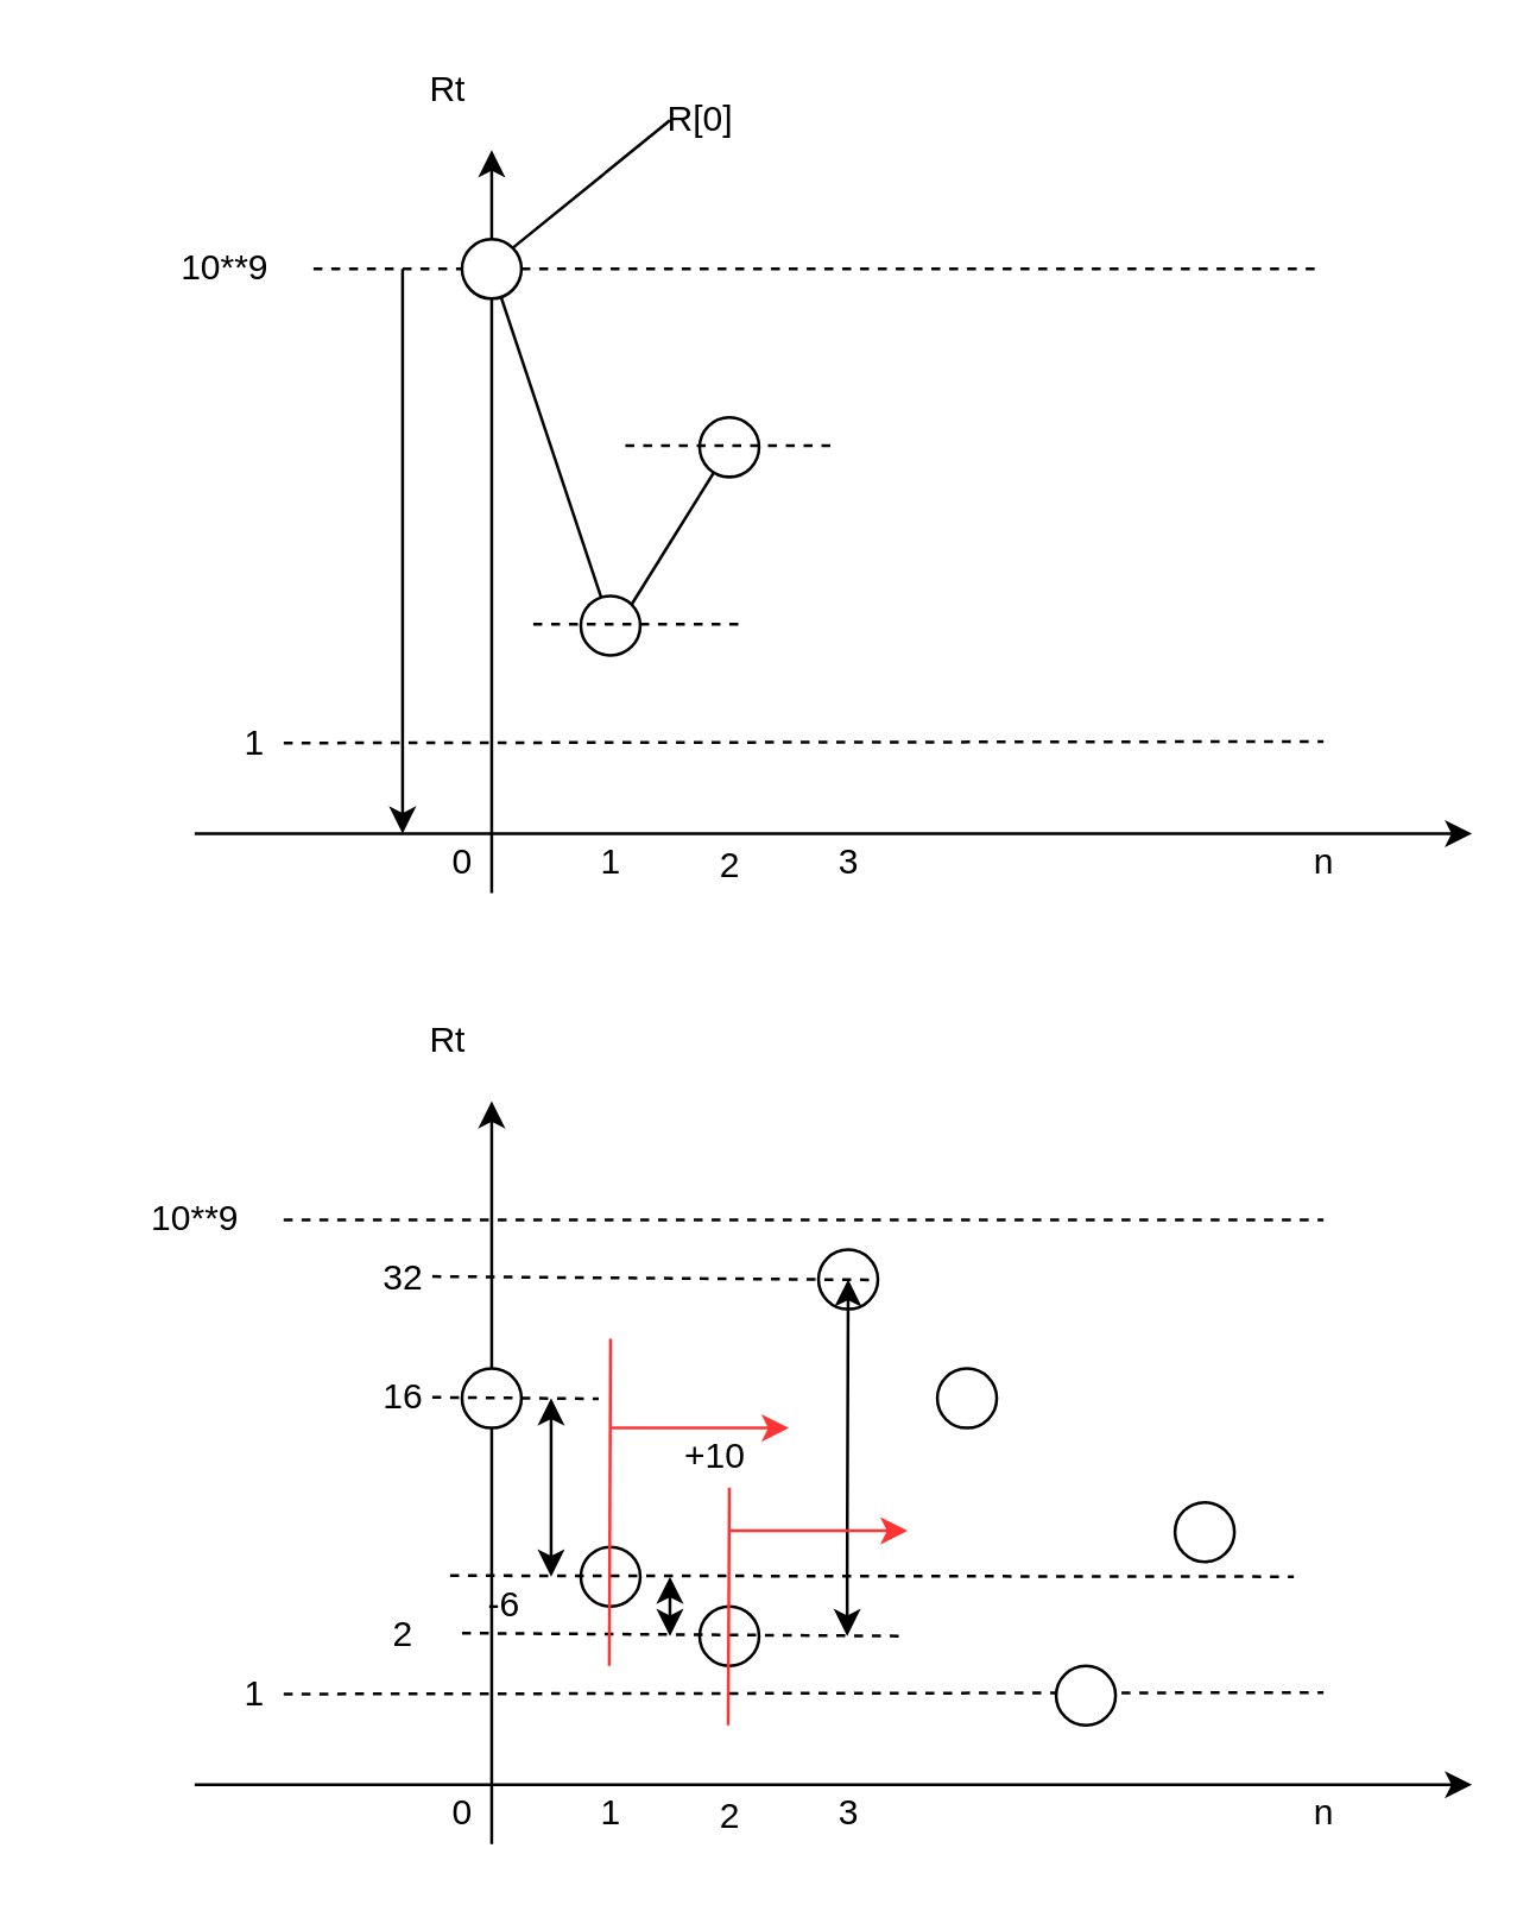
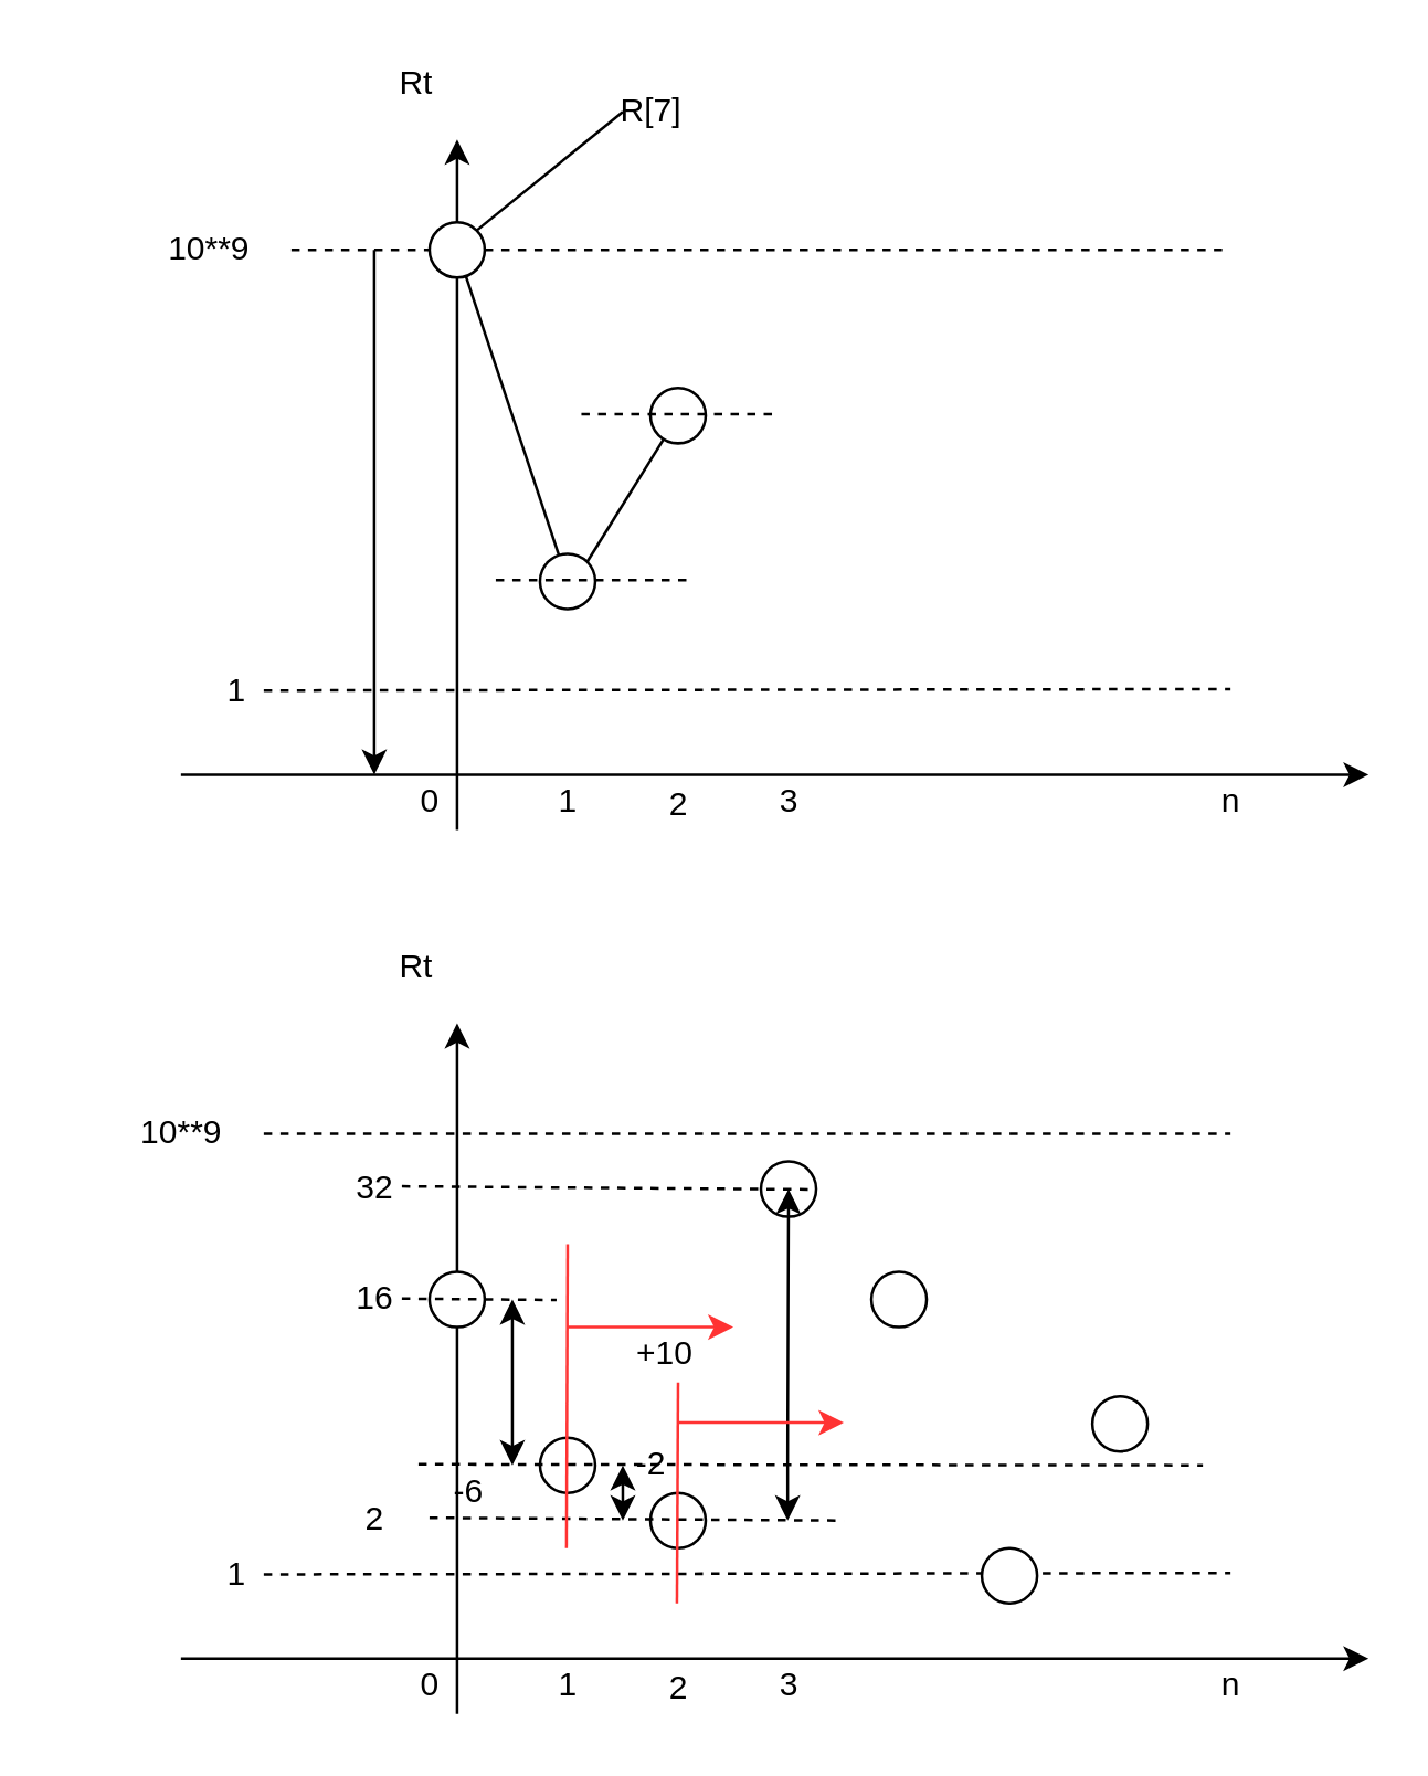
  <mxCell id="0" />
  <mxCell id="1" parent="0" />
  <mxCell id="2" value="" style="group" vertex="1" connectable="0" parent="1"><mxGeometry x="20" y="20" width="475" height="601" as="geometry" /></mxCell>
  <mxCell id="3" value="" style="endArrow=classic;html=1;" edge="1" parent="2"><mxGeometry width="50" height="50" relative="1" as="geometry"><mxPoint x="145" y="280" as="sourcePoint" /><mxPoint x="145" y="30" as="targetPoint" /></mxGeometry></mxCell>
  <mxCell id="4" value="" style="endArrow=classic;html=1;" edge="1" parent="2"><mxGeometry width="50" height="50" relative="1" as="geometry"><mxPoint x="45" y="260" as="sourcePoint" /><mxPoint x="475" y="260" as="targetPoint" /></mxGeometry></mxCell>
  <mxCell id="5" value="n" style="text;html=1;align=center;verticalAlign=middle;resizable=0;points=[];autosize=1;" vertex="1" parent="2"><mxGeometry x="415" y="260" width="20" height="20" as="geometry" /></mxCell>
  <mxCell id="6" value="Rt" style="text;html=1;align=center;verticalAlign=middle;resizable=0;points=[];autosize=1;" vertex="1" parent="2"><mxGeometry x="115" width="30" height="20" as="geometry" /></mxCell>
  <mxCell id="7" value="0" style="text;html=1;align=center;verticalAlign=middle;resizable=0;points=[];autosize=1;" vertex="1" parent="2"><mxGeometry x="125" y="260" width="20" height="20" as="geometry" /></mxCell>
  <mxCell id="8" value="1&lt;br&gt;" style="text;html=1;align=center;verticalAlign=middle;resizable=0;points=[];autosize=1;" vertex="1" parent="2"><mxGeometry x="175" y="260" width="20" height="20" as="geometry" /></mxCell>
  <mxCell id="9" value="2" style="text;html=1;align=center;verticalAlign=middle;resizable=0;points=[];autosize=1;" vertex="1" parent="2"><mxGeometry x="215" y="261" width="20" height="20" as="geometry" /></mxCell>
  <mxCell id="10" value="3" style="text;html=1;align=center;verticalAlign=middle;resizable=0;points=[];autosize=1;" vertex="1" parent="2"><mxGeometry x="255" y="260" width="20" height="20" as="geometry" /></mxCell>
  <mxCell id="11" value="" style="endArrow=none;html=1;" edge="1" parent="2"><mxGeometry width="50" height="50" relative="1" as="geometry"><mxPoint x="145" y="70" as="sourcePoint" /><mxPoint x="185" y="190" as="targetPoint" /></mxGeometry></mxCell>
  <mxCell id="12" value="" style="endArrow=none;dashed=1;html=1;" edge="1" parent="2" source="14"><mxGeometry width="50" height="50" relative="1" as="geometry"><mxPoint x="125" y="70" as="sourcePoint" /><mxPoint x="425" y="70" as="targetPoint" /></mxGeometry></mxCell>
  <mxCell id="13" value="10**9" style="text;html=1;align=center;verticalAlign=middle;resizable=0;points=[];autosize=1;" vertex="1" parent="2"><mxGeometry x="35" y="60" width="40" height="20" as="geometry" /></mxCell>
  <mxCell id="14" value="" style="ellipse;whiteSpace=wrap;html=1;aspect=fixed;" vertex="1" parent="2"><mxGeometry x="135" y="60" width="20" height="20" as="geometry" /></mxCell>
  <mxCell id="15" value="" style="endArrow=none;dashed=1;html=1;" edge="1" parent="2" target="14"><mxGeometry width="50" height="50" relative="1" as="geometry"><mxPoint x="85" y="70" as="sourcePoint" /><mxPoint x="415" y="70" as="targetPoint" /></mxGeometry></mxCell>
  <mxCell id="16" value="" style="endArrow=classic;html=1;" edge="1" parent="2"><mxGeometry width="50" height="50" relative="1" as="geometry"><mxPoint x="115" y="70" as="sourcePoint" /><mxPoint x="115" y="260" as="targetPoint" /></mxGeometry></mxCell>
  <mxCell id="17" value="1" style="text;html=1;align=center;verticalAlign=middle;resizable=0;points=[];autosize=1;" vertex="1" parent="2"><mxGeometry x="55" y="220" width="20" height="20" as="geometry" /></mxCell>
  <mxCell id="18" value="" style="endArrow=none;dashed=1;html=1;" edge="1" parent="2"><mxGeometry width="50" height="50" relative="1" as="geometry"><mxPoint x="75" y="229.5" as="sourcePoint" /><mxPoint x="425" y="229" as="targetPoint" /></mxGeometry></mxCell>
  <mxCell id="19" value="" style="endArrow=none;html=1;exitX=1;exitY=0;exitDx=0;exitDy=0;" edge="1" parent="2" source="14"><mxGeometry width="50" height="50" relative="1" as="geometry"><mxPoint x="155" y="70" as="sourcePoint" /><mxPoint x="205" y="20" as="targetPoint" /></mxGeometry></mxCell>
- <mxCell id="20" value="R[0]" style="text;html=1;align=center;verticalAlign=middle;resizable=0;points=[];autosize=1;" vertex="1" parent="2"><mxGeometry x="195" y="10" width="40" height="20" as="geometry" /></mxCell>
+ <mxCell id="20" value="R[7]" style="text;html=1;align=center;verticalAlign=middle;resizable=0;points=[];autosize=1;" vertex="1" parent="2"><mxGeometry x="195" y="10" width="40" height="20" as="geometry" /></mxCell>
  <mxCell id="21" value="" style="ellipse;whiteSpace=wrap;html=1;aspect=fixed;" vertex="1" parent="2"><mxGeometry x="175" y="180" width="20" height="20" as="geometry" /></mxCell>
  <mxCell id="22" value="" style="endArrow=none;html=1;exitX=1;exitY=0;exitDx=0;exitDy=0;" edge="1" parent="2" source="23"><mxGeometry width="50" height="50" relative="1" as="geometry"><mxPoint x="195" y="190" as="sourcePoint" /><mxPoint x="225" y="130" as="targetPoint" /></mxGeometry></mxCell>
  <mxCell id="23" value="" style="ellipse;whiteSpace=wrap;html=1;aspect=fixed;" vertex="1" parent="2"><mxGeometry x="215" y="120" width="20" height="20" as="geometry" /></mxCell>
  <mxCell id="24" value="" style="endArrow=none;html=1;exitX=1;exitY=0;exitDx=0;exitDy=0;" edge="1" parent="2" source="21" target="23"><mxGeometry width="50" height="50" relative="1" as="geometry"><mxPoint x="192.071" y="182.929" as="sourcePoint" /><mxPoint x="225" y="130" as="targetPoint" /></mxGeometry></mxCell>
  <mxCell id="25" value="" style="endArrow=none;dashed=1;html=1;" edge="1" parent="2"><mxGeometry width="50" height="50" relative="1" as="geometry"><mxPoint x="159" y="189.5" as="sourcePoint" /><mxPoint x="229" y="189.5" as="targetPoint" /></mxGeometry></mxCell>
  <mxCell id="26" value="" style="endArrow=none;dashed=1;html=1;" edge="1" parent="2"><mxGeometry width="50" height="50" relative="1" as="geometry"><mxPoint x="190" y="129.5" as="sourcePoint" /><mxPoint x="260" y="129.5" as="targetPoint" /></mxGeometry></mxCell>
  <mxCell id="27" value="" style="endArrow=classic;html=1;" edge="1" parent="2"><mxGeometry width="50" height="50" relative="1" as="geometry"><mxPoint x="145" y="600" as="sourcePoint" /><mxPoint x="145" y="350" as="targetPoint" /></mxGeometry></mxCell>
  <mxCell id="28" value="" style="endArrow=classic;html=1;" edge="1" parent="2"><mxGeometry width="50" height="50" relative="1" as="geometry"><mxPoint x="45" y="580" as="sourcePoint" /><mxPoint x="475" y="580" as="targetPoint" /></mxGeometry></mxCell>
  <mxCell id="29" value="n" style="text;html=1;align=center;verticalAlign=middle;resizable=0;points=[];autosize=1;" vertex="1" parent="2"><mxGeometry x="415" y="580" width="20" height="20" as="geometry" /></mxCell>
  <mxCell id="30" value="Rt" style="text;html=1;align=center;verticalAlign=middle;resizable=0;points=[];autosize=1;" vertex="1" parent="2"><mxGeometry x="115" y="320" width="30" height="20" as="geometry" /></mxCell>
  <mxCell id="31" value="0" style="text;html=1;align=center;verticalAlign=middle;resizable=0;points=[];autosize=1;" vertex="1" parent="2"><mxGeometry x="125" y="580" width="20" height="20" as="geometry" /></mxCell>
  <mxCell id="32" value="1&lt;br&gt;" style="text;html=1;align=center;verticalAlign=middle;resizable=0;points=[];autosize=1;" vertex="1" parent="2"><mxGeometry x="175" y="580" width="20" height="20" as="geometry" /></mxCell>
  <mxCell id="33" value="2" style="text;html=1;align=center;verticalAlign=middle;resizable=0;points=[];autosize=1;" vertex="1" parent="2"><mxGeometry x="215" y="581" width="20" height="20" as="geometry" /></mxCell>
  <mxCell id="34" value="3" style="text;html=1;align=center;verticalAlign=middle;resizable=0;points=[];autosize=1;" vertex="1" parent="2"><mxGeometry x="255" y="580" width="20" height="20" as="geometry" /></mxCell>
  <mxCell id="35" value="" style="endArrow=none;dashed=1;html=1;" edge="1" parent="2"><mxGeometry width="50" height="50" relative="1" as="geometry"><mxPoint x="75" y="390" as="sourcePoint" /><mxPoint x="425" y="390" as="targetPoint" /></mxGeometry></mxCell>
  <mxCell id="36" value="10**9" style="text;html=1;align=center;verticalAlign=middle;resizable=0;points=[];autosize=1;" vertex="1" parent="2"><mxGeometry x="25" y="380" width="40" height="20" as="geometry" /></mxCell>
  <mxCell id="37" value="1" style="text;html=1;align=center;verticalAlign=middle;resizable=0;points=[];autosize=1;" vertex="1" parent="2"><mxGeometry x="55" y="540" width="20" height="20" as="geometry" /></mxCell>
  <mxCell id="38" value="" style="endArrow=none;dashed=1;html=1;" edge="1" parent="2"><mxGeometry width="50" height="50" relative="1" as="geometry"><mxPoint x="75" y="549.5" as="sourcePoint" /><mxPoint x="425" y="549" as="targetPoint" /></mxGeometry></mxCell>
  <mxCell id="39" value="" style="ellipse;whiteSpace=wrap;html=1;aspect=fixed;" vertex="1" parent="2"><mxGeometry x="135" y="440" width="20" height="20" as="geometry" /></mxCell>
  <mxCell id="40" value="" style="endArrow=none;dashed=1;html=1;" edge="1" parent="2"><mxGeometry width="50" height="50" relative="1" as="geometry"><mxPoint x="125" y="449.66" as="sourcePoint" /><mxPoint x="181" y="450.16" as="targetPoint" /></mxGeometry></mxCell>
  <mxCell id="41" value="16" style="text;html=1;align=center;verticalAlign=middle;resizable=0;points=[];autosize=1;" vertex="1" parent="2"><mxGeometry x="100" y="440" width="30" height="20" as="geometry" /></mxCell>
  <mxCell id="42" value="" style="ellipse;whiteSpace=wrap;html=1;aspect=fixed;" vertex="1" parent="2"><mxGeometry x="175" y="500" width="20" height="20" as="geometry" /></mxCell>
  <mxCell id="43" value="" style="endArrow=none;dashed=1;html=1;" edge="1" parent="2"><mxGeometry width="50" height="50" relative="1" as="geometry"><mxPoint x="131" y="509.66" as="sourcePoint" /><mxPoint x="415" y="510" as="targetPoint" /></mxGeometry></mxCell>
  <mxCell id="44" value="-6" style="text;html=1;align=center;verticalAlign=middle;resizable=0;points=[];autosize=1;" vertex="1" parent="2"><mxGeometry x="134" y="510" width="30" height="20" as="geometry" /></mxCell>
  <mxCell id="45" value="" style="endArrow=classic;startArrow=classic;html=1;" edge="1" parent="2"><mxGeometry width="50" height="50" relative="1" as="geometry"><mxPoint x="165" y="510" as="sourcePoint" /><mxPoint x="165" y="450" as="targetPoint" /><Array as="points"><mxPoint x="165" y="480" /></Array></mxGeometry></mxCell>
  <mxCell id="46" value="" style="ellipse;whiteSpace=wrap;html=1;aspect=fixed;" vertex="1" parent="2"><mxGeometry x="215" y="520" width="20" height="20" as="geometry" /></mxCell>
  <mxCell id="47" value="" style="endArrow=none;dashed=1;html=1;" edge="1" parent="2"><mxGeometry width="50" height="50" relative="1" as="geometry"><mxPoint x="135" y="529" as="sourcePoint" /><mxPoint x="285" y="530" as="targetPoint" /></mxGeometry></mxCell>
  <mxCell id="48" value="2" style="text;html=1;align=center;verticalAlign=middle;resizable=0;points=[];autosize=1;" vertex="1" parent="2"><mxGeometry x="105" y="520" width="20" height="20" as="geometry" /></mxCell>
  <mxCell id="49" value="" style="endArrow=classic;startArrow=classic;html=1;" edge="1" parent="2"><mxGeometry width="50" height="50" relative="1" as="geometry"><mxPoint x="205" y="530" as="sourcePoint" /><mxPoint x="205" y="510" as="targetPoint" /><Array as="points" /></mxGeometry></mxCell>
+ <mxCell id="50" value="-2" style="text;html=1;align=center;verticalAlign=middle;resizable=0;points=[];autosize=1;" vertex="1" parent="2"><mxGeometry x="200" y="500" width="30" height="20" as="geometry" /></mxCell>
  <mxCell id="51" value="" style="ellipse;whiteSpace=wrap;html=1;aspect=fixed;" vertex="1" parent="2"><mxGeometry x="255" y="400" width="20" height="20" as="geometry" /></mxCell>
  <mxCell id="52" value="" style="endArrow=none;dashed=1;html=1;" edge="1" parent="2"><mxGeometry width="50" height="50" relative="1" as="geometry"><mxPoint x="125" y="409" as="sourcePoint" /><mxPoint x="275" y="410.16" as="targetPoint" /></mxGeometry></mxCell>
  <mxCell id="53" value="32" style="text;html=1;align=center;verticalAlign=middle;resizable=0;points=[];autosize=1;" vertex="1" parent="2"><mxGeometry x="100" y="400" width="30" height="20" as="geometry" /></mxCell>
  <mxCell id="54" value="" style="endArrow=classic;startArrow=classic;html=1;" edge="1" parent="2"><mxGeometry width="50" height="50" relative="1" as="geometry"><mxPoint x="264.66" y="530" as="sourcePoint" /><mxPoint x="265" y="410" as="targetPoint" /><Array as="points"><mxPoint x="264.66" y="500" /></Array></mxGeometry></mxCell>
  <mxCell id="55" value="+10" style="text;html=1;align=center;verticalAlign=middle;resizable=0;points=[];autosize=1;" vertex="1" parent="2"><mxGeometry x="200" y="460" width="40" height="20" as="geometry" /></mxCell>
  <mxCell id="56" value="" style="ellipse;whiteSpace=wrap;html=1;aspect=fixed;" vertex="1" parent="2"><mxGeometry x="295" y="440" width="20" height="20" as="geometry" /></mxCell>
  <mxCell id="57" value="" style="ellipse;whiteSpace=wrap;html=1;aspect=fixed;" vertex="1" parent="2"><mxGeometry x="335" y="540" width="20" height="20" as="geometry" /></mxCell>
  <mxCell id="58" value="" style="ellipse;whiteSpace=wrap;html=1;aspect=fixed;" vertex="1" parent="2"><mxGeometry x="375" y="485" width="20" height="20" as="geometry" /></mxCell>
  <mxCell id="59" value="" style="endArrow=none;html=1;strokeColor=#FF3333;" edge="1" parent="2"><mxGeometry width="50" height="50" relative="1" as="geometry"><mxPoint x="184.58" y="540" as="sourcePoint" /><mxPoint x="185" y="430" as="targetPoint" /></mxGeometry></mxCell>
  <mxCell id="60" value="" style="endArrow=classic;html=1;strokeColor=#FF3333;" edge="1" parent="2"><mxGeometry width="50" height="50" relative="1" as="geometry"><mxPoint x="185" y="460" as="sourcePoint" /><mxPoint x="245" y="460" as="targetPoint" /></mxGeometry></mxCell>
  <mxCell id="61" value="" style="endArrow=none;html=1;strokeColor=#FF3333;" edge="1" parent="2"><mxGeometry width="50" height="50" relative="1" as="geometry"><mxPoint x="224.58" y="560" as="sourcePoint" /><mxPoint x="225" y="480" as="targetPoint" /></mxGeometry></mxCell>
  <mxCell id="62" value="" style="endArrow=classic;html=1;strokeColor=#FF3333;" edge="1" parent="2"><mxGeometry width="50" height="50" relative="1" as="geometry"><mxPoint x="225" y="494.58" as="sourcePoint" /><mxPoint x="285" y="494.58" as="targetPoint" /></mxGeometry></mxCell>
